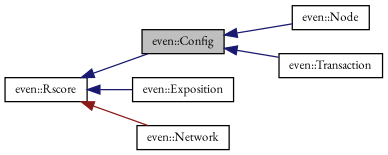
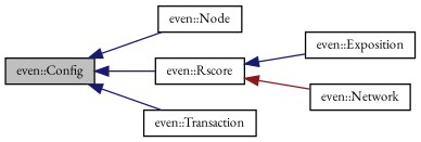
  digraph {
    fontname="EB Garamond"
    rankdir=LR
    node [color=black fillcolor=white fontname="EB Garamond" fontsize=10 shape=record style=filled]
    edge [color=midnightblue dir=back fontname="EB Garamond" fontsize=10 labelfontname=Helvetica labelfontsize=10 style=solid]
    n1 [fillcolor=grey75 fontcolor=black height=0.2 label="even::Config" width=0.4]
    n2 [height=0.2 label="even::Node" width=0.4]
    n3 [height=0.2 label="even::Rscore" width=0.4]
    n4 [height=0.2 label="even::Transaction" width=0.4]
    n5 [height=0.2 label="even::Exposition" width=0.4]
    n6 [height=0.2 label="even::Network" width=0.4]
    n1 -> n2
-   n3 -> n1
+   n1 -> n3
    n1 -> n4
    n3 -> n5
    n3 -> n6 [color=firebrick4]
  }
